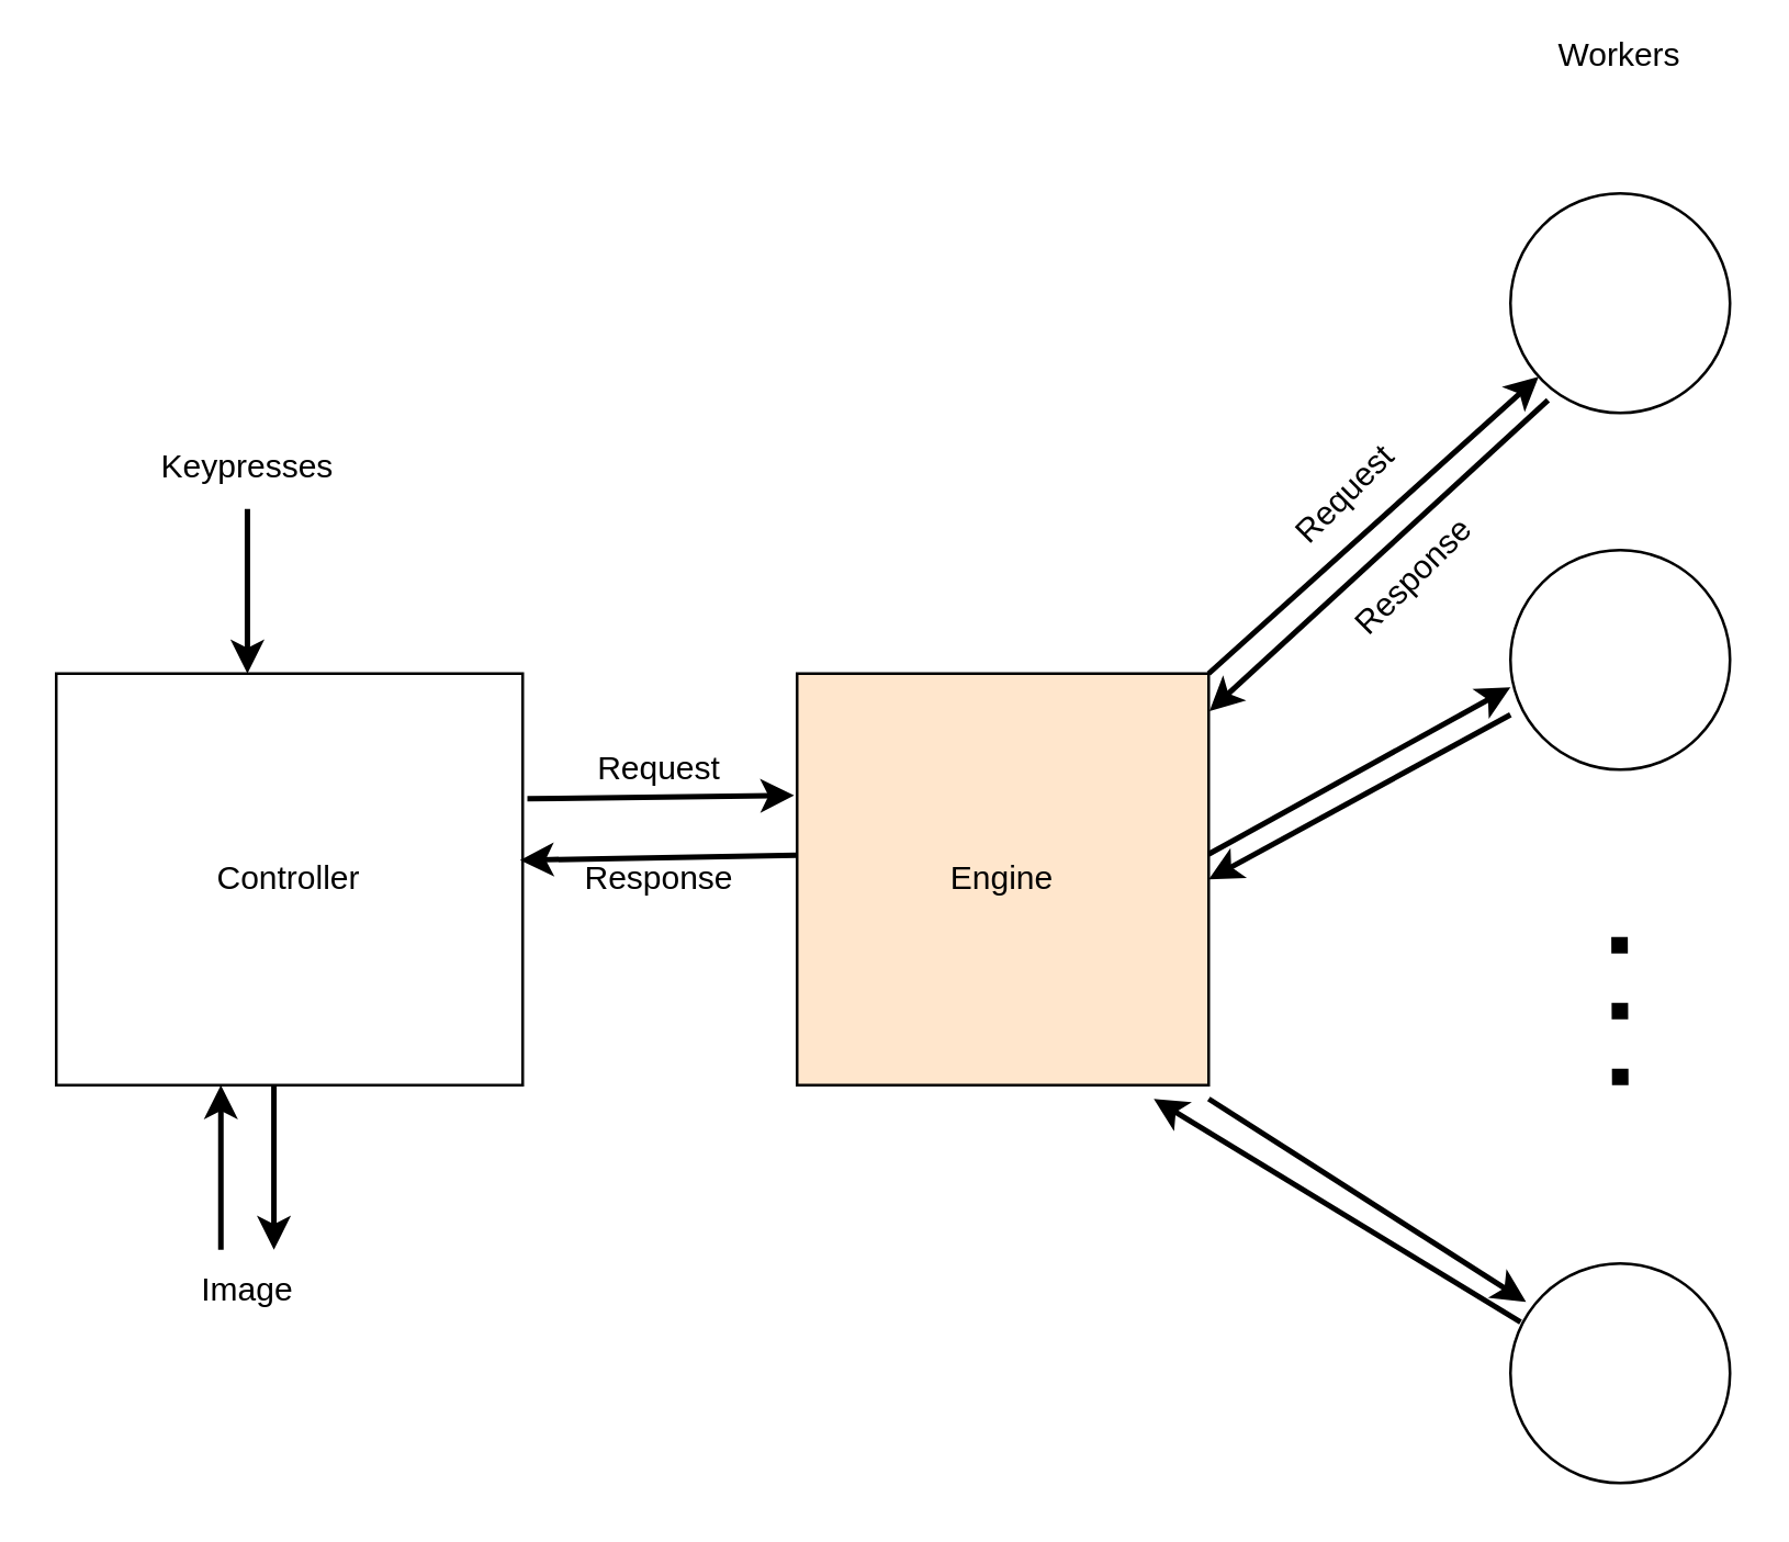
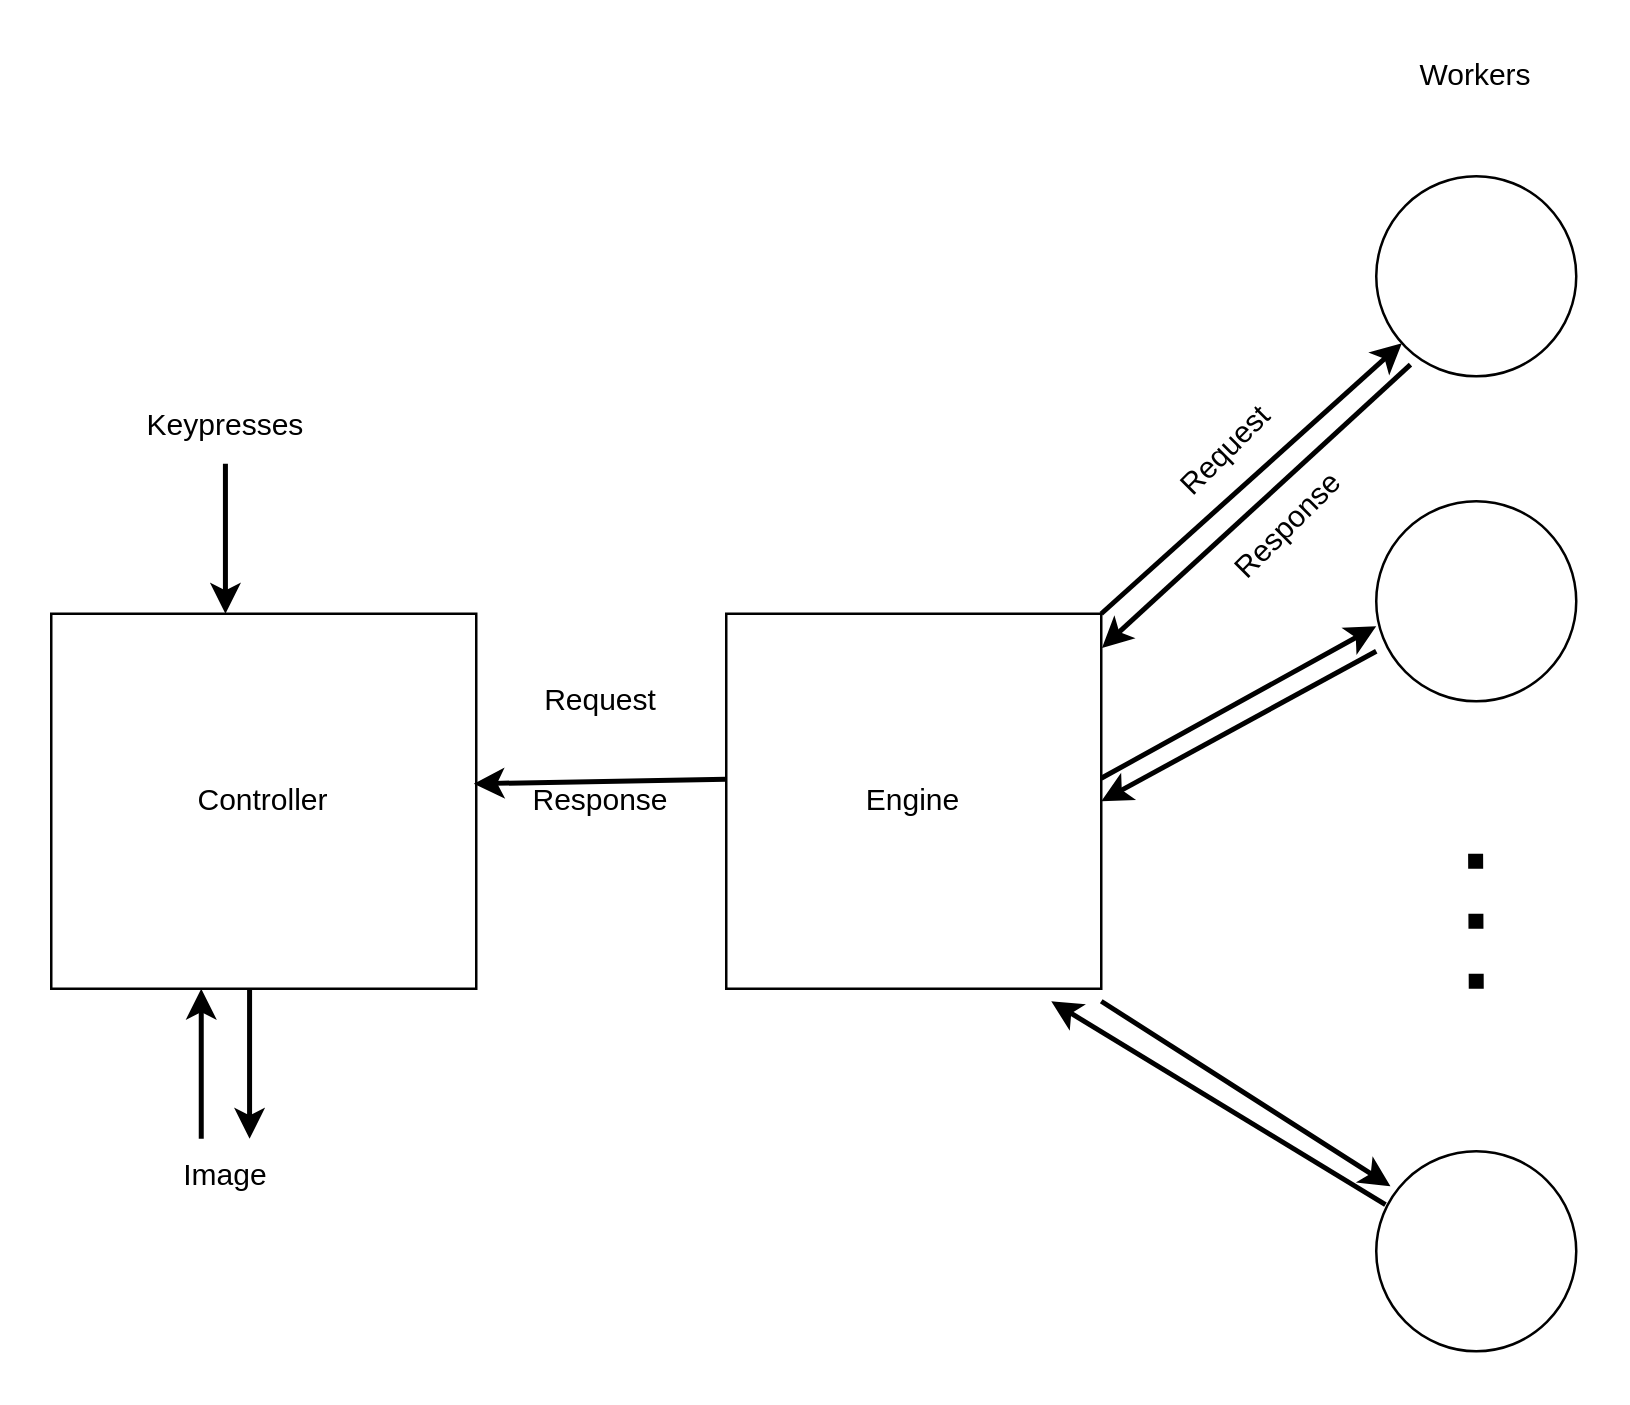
  <mxCell id="0" />
  <mxCell id="1" parent="0" />
  <mxCell id="2" value="Controller" style="rounded=0;whiteSpace=wrap;html=1;" vertex="1" parent="1"><mxGeometry x="20" y="245" width="170" height="150" as="geometry" /></mxCell>
- <mxCell id="3" value="Engine" style="whiteSpace=wrap;html=1;aspect=fixed;fillColor=#ffe6cc;" vertex="1" parent="1"><mxGeometry x="290" y="245" width="150" height="150" as="geometry" /></mxCell>
+ <mxCell id="3" value="Engine" style="whiteSpace=wrap;html=1;aspect=fixed;" vertex="1" parent="1"><mxGeometry x="290" y="245" width="150" height="150" as="geometry" /></mxCell>
  <mxCell id="4" value="" style="ellipse;whiteSpace=wrap;html=1;aspect=fixed;" vertex="1" parent="1"><mxGeometry x="550" y="70" width="80" height="80" as="geometry" /></mxCell>
  <mxCell id="5" value="" style="ellipse;whiteSpace=wrap;html=1;aspect=fixed;" vertex="1" parent="1"><mxGeometry x="550" y="200" width="80" height="80" as="geometry" /></mxCell>
  <mxCell id="6" value="" style="ellipse;whiteSpace=wrap;html=1;aspect=fixed;" vertex="1" parent="1"><mxGeometry x="550" y="460" width="80" height="80" as="geometry" /></mxCell>
  <mxCell id="7" value="" style="endArrow=none;dashed=1;html=1;dashPattern=1 3;strokeWidth=6;" edge="1" parent="1"><mxGeometry width="50" height="50" relative="1" as="geometry"><mxPoint x="590" y="395" as="sourcePoint" /><mxPoint x="589.67" y="325" as="targetPoint" /></mxGeometry></mxCell>
- <mxCell id="8" value="Workers" style="text;html=1;strokeColor=none;fillColor=none;align=center;verticalAlign=middle;whiteSpace=wrap;rounded=0;" vertex="1" parent="1"><mxGeometry x="570" y="10" width="40" height="20" as="geometry" /></mxCell>
+ <mxCell id="8" value="Workers" style="text;html=1;strokeColor=none;fillColor=none;align=center;verticalAlign=middle;whiteSpace=wrap;rounded=0;" vertex="1" parent="1"><mxGeometry x="570" y="20" width="40" height="20" as="geometry" /></mxCell>
  <mxCell id="9" value="" style="endArrow=classic;html=1;strokeWidth=2;exitX=1;exitY=0;exitDx=0;exitDy=0;" edge="1" parent="1" source="3" target="4"><mxGeometry width="50" height="50" relative="1" as="geometry"><mxPoint x="440" y="270" as="sourcePoint" /><mxPoint x="490" y="220" as="targetPoint" /></mxGeometry></mxCell>
  <mxCell id="10" value="" style="endArrow=classic;html=1;strokeWidth=2;exitX=0.171;exitY=0.942;exitDx=0;exitDy=0;exitPerimeter=0;entryX=1.002;entryY=0.091;entryDx=0;entryDy=0;entryPerimeter=0;" edge="1" parent="1" source="4" target="3"><mxGeometry width="50" height="50" relative="1" as="geometry"><mxPoint x="570" y="150" as="sourcePoint" /><mxPoint x="442.64" y="280" as="targetPoint" /></mxGeometry></mxCell>
  <mxCell id="11" value="" style="endArrow=classic;html=1;strokeWidth=2;entryX=0;entryY=0.625;entryDx=0;entryDy=0;entryPerimeter=0;" edge="1" parent="1" target="5"><mxGeometry width="50" height="50" relative="1" as="geometry"><mxPoint x="440" y="310.82" as="sourcePoint" /><mxPoint x="540" y="210" as="targetPoint" /></mxGeometry></mxCell>
  <mxCell id="12" value="" style="endArrow=classic;html=1;strokeWidth=2;entryX=1;entryY=0.5;entryDx=0;entryDy=0;" edge="1" parent="1" target="3"><mxGeometry width="50" height="50" relative="1" as="geometry"><mxPoint x="550" y="260" as="sourcePoint" /><mxPoint x="421.65" y="398.05" as="targetPoint" /></mxGeometry></mxCell>
  <mxCell id="13" value="" style="endArrow=classic;html=1;strokeWidth=2;entryX=0.071;entryY=0.175;entryDx=0;entryDy=0;entryPerimeter=0;" edge="1" parent="1" target="6"><mxGeometry width="50" height="50" relative="1" as="geometry"><mxPoint x="440" y="400" as="sourcePoint" /><mxPoint x="444" y="510" as="targetPoint" /></mxGeometry></mxCell>
  <mxCell id="14" value="" style="endArrow=classic;html=1;strokeWidth=2;exitX=0.046;exitY=0.267;exitDx=0;exitDy=0;exitPerimeter=0;" edge="1" parent="1" source="6"><mxGeometry width="50" height="50" relative="1" as="geometry"><mxPoint x="444" y="520" as="sourcePoint" /><mxPoint x="420" y="400" as="targetPoint" /></mxGeometry></mxCell>
  <mxCell id="15" value="" style="endArrow=classic;html=1;strokeWidth=2;" edge="1" parent="1"><mxGeometry width="50" height="50" relative="1" as="geometry"><mxPoint x="80" y="455" as="sourcePoint" /><mxPoint x="80" y="395" as="targetPoint" /><Array as="points"><mxPoint x="80" y="430" /></Array></mxGeometry></mxCell>
  <mxCell id="16" value="Image" style="text;html=1;strokeColor=none;fillColor=none;align=center;verticalAlign=middle;whiteSpace=wrap;rounded=0;" vertex="1" parent="1"><mxGeometry x="70" y="460" width="40" height="20" as="geometry" /></mxCell>
  <mxCell id="17" value="" style="endArrow=classic;html=1;strokeWidth=2;" edge="1" parent="1"><mxGeometry width="50" height="50" relative="1" as="geometry"><mxPoint x="99.33" y="395" as="sourcePoint" /><mxPoint x="99.33" y="455" as="targetPoint" /></mxGeometry></mxCell>
  <mxCell id="18" value="" style="endArrow=classic;html=1;strokeWidth=2;" edge="1" parent="1"><mxGeometry width="50" height="50" relative="1" as="geometry"><mxPoint x="89.67" y="185" as="sourcePoint" /><mxPoint x="89.67" y="245" as="targetPoint" /></mxGeometry></mxCell>
  <mxCell id="19" value="Keypresses" style="text;html=1;strokeColor=none;fillColor=none;align=center;verticalAlign=middle;whiteSpace=wrap;rounded=0;" vertex="1" parent="1"><mxGeometry x="55" y="160" width="70" height="20" as="geometry" /></mxCell>
- <mxCell id="20" value="" style="endArrow=classic;html=1;strokeWidth=2;exitX=1.01;exitY=0.304;exitDx=0;exitDy=0;exitPerimeter=0;entryX=-0.007;entryY=0.296;entryDx=0;entryDy=0;entryPerimeter=0;" edge="1" parent="1" source="2" target="3"><mxGeometry width="50" height="50" relative="1" as="geometry"><mxPoint x="210" y="340" as="sourcePoint" /><mxPoint x="260" y="290" as="targetPoint" /></mxGeometry></mxCell>
  <mxCell id="21" value="" style="endArrow=classic;html=1;strokeWidth=2;exitX=1.01;exitY=0.304;exitDx=0;exitDy=0;exitPerimeter=0;" edge="1" parent="1"><mxGeometry width="50" height="50" relative="1" as="geometry"><mxPoint x="290" y="311.2" as="sourcePoint" /><mxPoint x="189" y="313" as="targetPoint" /></mxGeometry></mxCell>
  <mxCell id="22" value="Request" style="text;html=1;strokeColor=none;fillColor=none;align=center;verticalAlign=middle;whiteSpace=wrap;rounded=0;" vertex="1" parent="1"><mxGeometry x="220" y="270" width="40" height="20" as="geometry" /></mxCell>
  <mxCell id="23" value="Response" style="text;html=1;strokeColor=none;fillColor=none;align=center;verticalAlign=middle;whiteSpace=wrap;rounded=0;" vertex="1" parent="1"><mxGeometry x="215" y="310" width="50" height="20" as="geometry" /></mxCell>
  <mxCell id="24" value="Request" style="text;html=1;strokeColor=none;fillColor=none;align=center;verticalAlign=middle;whiteSpace=wrap;rounded=0;rotation=-45;" vertex="1" parent="1"><mxGeometry x="470" y="170" width="40" height="20" as="geometry" /></mxCell>
  <mxCell id="25" value="Response" style="text;html=1;strokeColor=none;fillColor=none;align=center;verticalAlign=middle;whiteSpace=wrap;rounded=0;rotation=-45;" vertex="1" parent="1"><mxGeometry x="490" y="200" width="50" height="20" as="geometry" /></mxCell>
